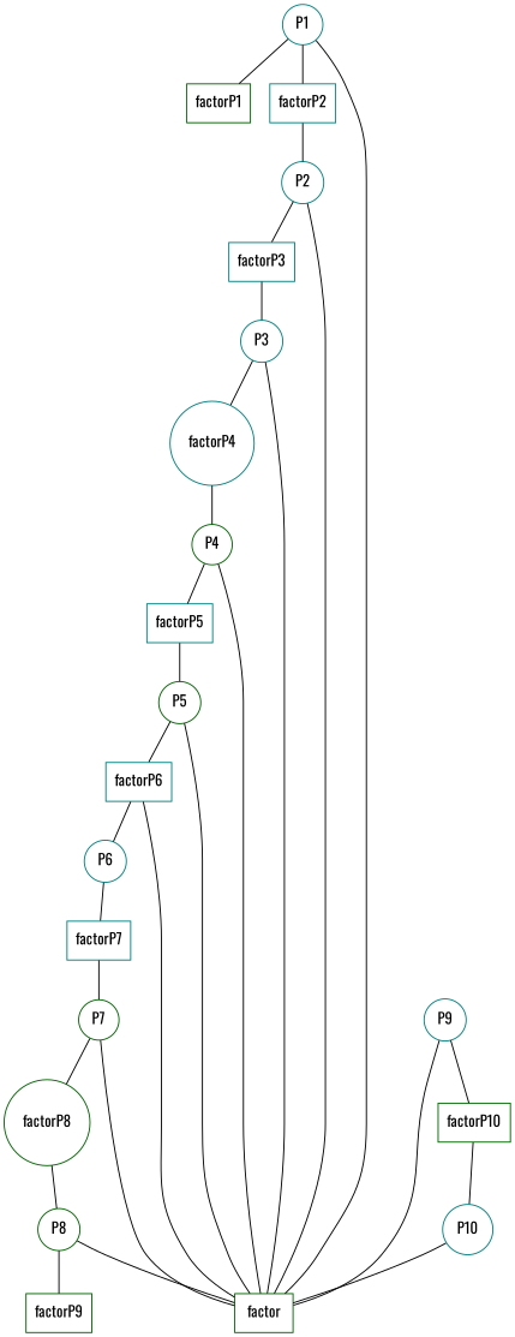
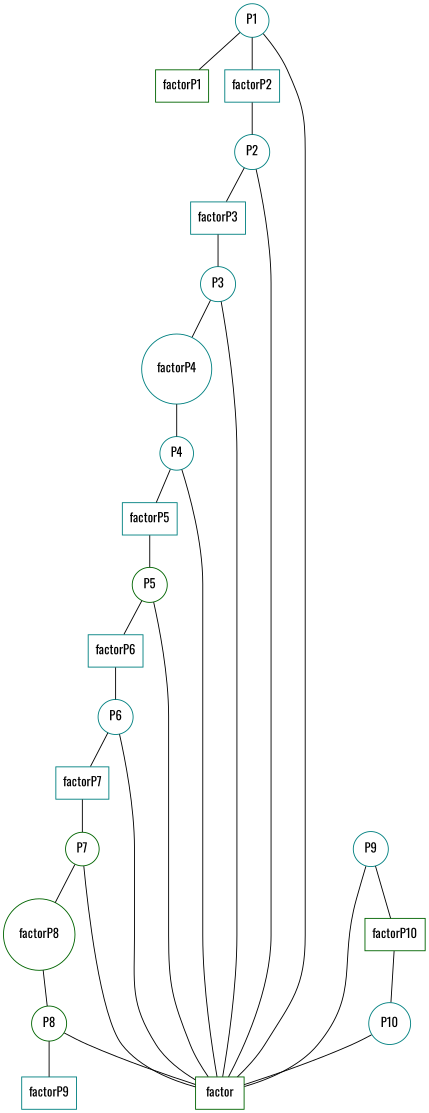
  graph {
    fontname=Oswald
    node [color=teal fontname=Oswald shape=circle]
    edge [fontname=Oswald]
    n1 [label=P1]
    n2 [color=darkgreen label=factorP1 shape=box]
    n3 [label=factorP2 shape=box]
    n4 [color=darkgreen label=factor shape=box]
    n5 [label=P2]
    n6 [label=factorP3 shape=box]
    n7 [label=P3]
    n8 [label=factorP4]
-   n9 [color=darkgreen label=P4]
+   n9 [label=P4]
    n10 [label=factorP5 shape=box]
    n11 [color=darkgreen label=P5]
    n12 [label=factorP6 shape=box]
    n13 [label=P6]
    n14 [label=factorP7 shape=box]
    n15 [color=darkgreen label=P7]
    n16 [color=darkgreen label=factorP8]
    n17 [color=darkgreen label=P8]
-   n18 [color=darkgreen label=factorP9 shape=box]
+   n18 [label=factorP9 shape=box]
    n19 [label=P9]
    n20 [color=darkgreen label=factorP10 shape=box]
    n21 [label=P10]
    n1 -- n2
    n1 -- n3
    n1 -- n4
    n3 -- n5
    n5 -- n4
    n5 -- n6
    n6 -- n7
    n7 -- n4
    n7 -- n8
    n8 -- n9
    n9 -- n4
    n9 -- n10
    n10 -- n11
    n11 -- n4
    n11 -- n12
    n12 -- n13
-   n12 -- n4
+   n13 -- n4
    n13 -- n14
    n14 -- n15
    n15 -- n4
    n15 -- n16
    n16 -- n17
    n17 -- n4
    n17 -- n18
    n19 -- n4
    n19 -- n20
    n20 -- n21
    n21 -- n4
  }
